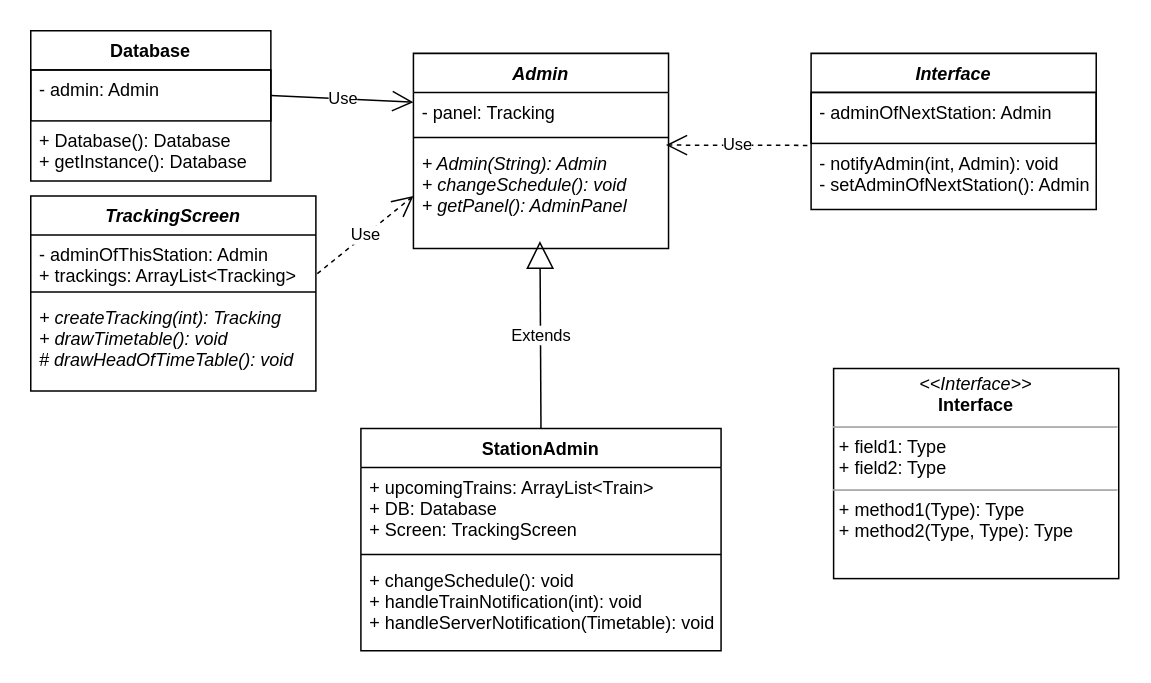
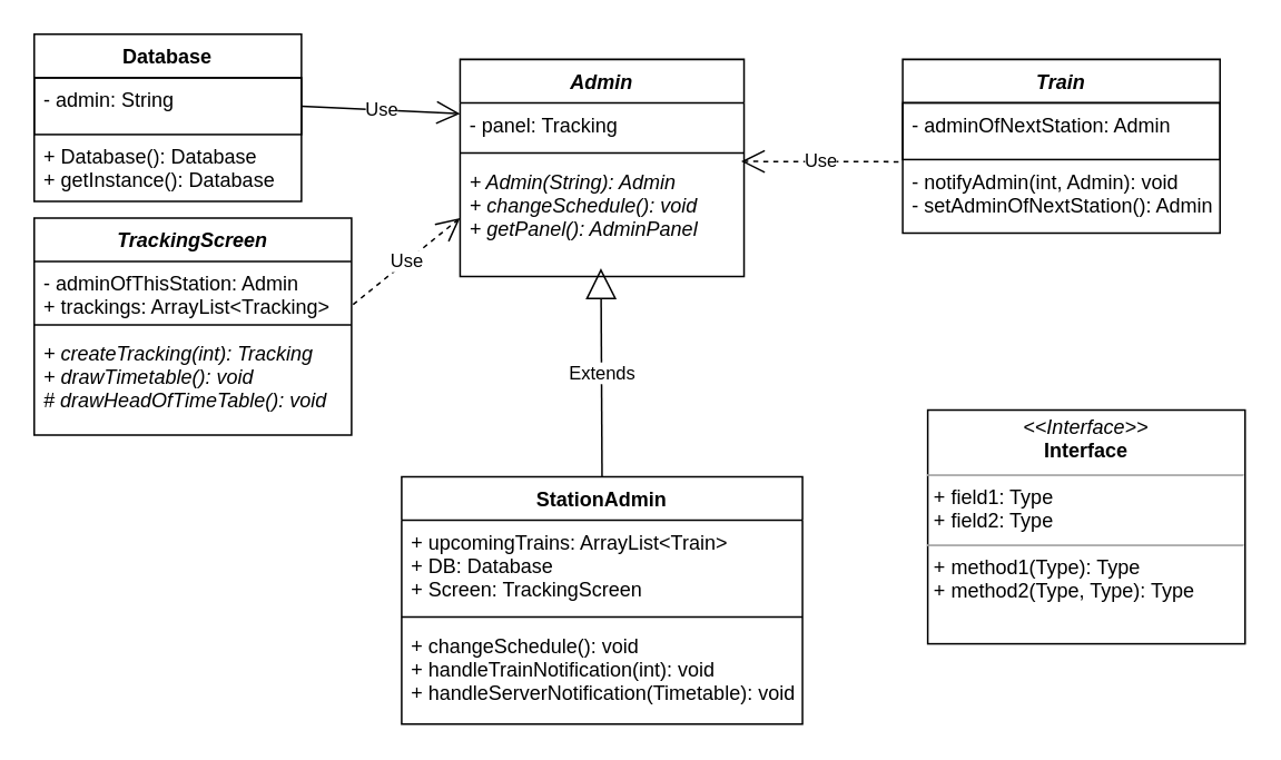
  <mxCell id="0" />
  <mxCell id="1" parent="0" />
  <mxCell id="2" value="&lt;p style=&quot;margin:0px;margin-top:4px;text-align:center;&quot;&gt;&lt;i&gt;&amp;lt;&amp;lt;Interface&amp;gt;&amp;gt;&lt;/i&gt;&lt;br/&gt;&lt;b&gt;Interface&lt;/b&gt;&lt;/p&gt;&lt;hr size=&quot;1&quot;/&gt;&lt;p style=&quot;margin:0px;margin-left:4px;&quot;&gt;+ field1: Type&lt;br/&gt;+ field2: Type&lt;/p&gt;&lt;hr size=&quot;1&quot;/&gt;&lt;p style=&quot;margin:0px;margin-left:4px;&quot;&gt;+ method1(Type): Type&lt;br/&gt;+ method2(Type, Type): Type&lt;/p&gt;" style="verticalAlign=top;align=left;overflow=fill;fontSize=12;fontFamily=Helvetica;html=1;" vertex="1" parent="1"><mxGeometry x="555" y="245" width="190" height="140" as="geometry" /></mxCell>
  <mxCell id="3" value="Admin" style="swimlane;fontStyle=3;align=center;verticalAlign=top;childLayout=stackLayout;horizontal=1;startSize=26;horizontalStack=0;resizeParent=1;resizeParentMax=0;resizeLast=0;collapsible=1;marginBottom=0;" vertex="1" parent="1"><mxGeometry x="275" y="35" width="170" height="130" as="geometry" /></mxCell>
  <mxCell id="4" value="- panel: Tracking" style="text;strokeColor=none;fillColor=none;align=left;verticalAlign=top;spacingLeft=4;spacingRight=4;overflow=hidden;rotatable=0;points=[[0,0.5],[1,0.5]];portConstraint=eastwest;" vertex="1" parent="3"><mxGeometry y="26" width="170" height="26" as="geometry" /></mxCell>
  <mxCell id="5" value="" style="line;strokeWidth=1;fillColor=none;align=left;verticalAlign=middle;spacingTop=-1;spacingLeft=3;spacingRight=3;rotatable=0;labelPosition=right;points=[];portConstraint=eastwest;" vertex="1" parent="3"><mxGeometry y="52" width="170" height="8" as="geometry" /></mxCell>
  <mxCell id="6" value="+ Admin(String): Admin&#10;+ changeSchedule(): void&#10;+ getPanel(): AdminPanel" style="text;strokeColor=none;fillColor=none;align=left;verticalAlign=top;spacingLeft=4;spacingRight=4;overflow=hidden;rotatable=0;points=[[0,0.5],[1,0.5]];portConstraint=eastwest;fontStyle=2" vertex="1" parent="3"><mxGeometry y="60" width="170" height="70" as="geometry" /></mxCell>
  <mxCell id="7" value="StationAdmin" style="swimlane;fontStyle=1;align=center;verticalAlign=top;childLayout=stackLayout;horizontal=1;startSize=26;horizontalStack=0;resizeParent=1;resizeParentMax=0;resizeLast=0;collapsible=1;marginBottom=0;" vertex="1" parent="1"><mxGeometry x="240" y="285" width="240" height="148" as="geometry" /></mxCell>
  <mxCell id="8" value="+ upcomingTrains: ArrayList&lt;Train&gt;&#10;+ DB: Database&#10;+ Screen: TrackingScreen&#10;" style="text;strokeColor=none;fillColor=none;align=left;verticalAlign=top;spacingLeft=4;spacingRight=4;overflow=hidden;rotatable=0;points=[[0,0.5],[1,0.5]];portConstraint=eastwest;" vertex="1" parent="7"><mxGeometry y="26" width="240" height="54" as="geometry" /></mxCell>
  <mxCell id="9" value="" style="line;strokeWidth=1;fillColor=none;align=left;verticalAlign=middle;spacingTop=-1;spacingLeft=3;spacingRight=3;rotatable=0;labelPosition=right;points=[];portConstraint=eastwest;" vertex="1" parent="7"><mxGeometry y="80" width="240" height="8" as="geometry" /></mxCell>
  <mxCell id="10" value="+ changeSchedule(): void&#10;+ handleTrainNotification(int): void&#10;+ handleServerNotification(Timetable): void" style="text;strokeColor=none;fillColor=none;align=left;verticalAlign=top;spacingLeft=4;spacingRight=4;overflow=hidden;rotatable=0;points=[[0,0.5],[1,0.5]];portConstraint=eastwest;" vertex="1" parent="7"><mxGeometry y="88" width="240" height="60" as="geometry" /></mxCell>
  <mxCell id="11" value="Extends" style="endArrow=block;endSize=16;endFill=0;html=1;rounded=0;exitX=0.5;exitY=0;exitDx=0;exitDy=0;entryX=0.496;entryY=0.93;entryDx=0;entryDy=0;entryPerimeter=0;" edge="1" parent="1" source="7" target="6"><mxGeometry width="160" relative="1" as="geometry"><mxPoint x="235" y="225" as="sourcePoint" /><mxPoint x="395" y="225" as="targetPoint" /></mxGeometry></mxCell>
- <mxCell id="12" value="Interface" style="swimlane;fontStyle=3;align=center;verticalAlign=top;childLayout=stackLayout;horizontal=1;startSize=26;horizontalStack=0;resizeParent=1;resizeParentMax=0;resizeLast=0;collapsible=1;marginBottom=0;" vertex="1" parent="1"><mxGeometry x="540" y="35" width="190" height="104" as="geometry" /></mxCell>
+ <mxCell id="12" value="Train" style="swimlane;fontStyle=3;align=center;verticalAlign=top;childLayout=stackLayout;horizontal=1;startSize=26;horizontalStack=0;resizeParent=1;resizeParentMax=0;resizeLast=0;collapsible=1;marginBottom=0;" vertex="1" parent="1"><mxGeometry x="540" y="35" width="190" height="104" as="geometry" /></mxCell>
  <mxCell id="13" value="- adminOfNextStation: Admin" style="text;strokeColor=default;fillColor=none;align=left;verticalAlign=top;spacingLeft=4;spacingRight=4;overflow=hidden;rotatable=0;points=[[0,0.5],[1,0.5]];portConstraint=eastwest;" vertex="1" parent="12"><mxGeometry y="26" width="190" height="34" as="geometry" /></mxCell>
  <mxCell id="14" value="- notifyAdmin(int, Admin): void&#10;- setAdminOfNextStation(): Admin" style="text;strokeColor=none;fillColor=none;align=left;verticalAlign=top;spacingLeft=4;spacingRight=4;overflow=hidden;rotatable=0;points=[[0,0.5],[1,0.5]];portConstraint=eastwest;" vertex="1" parent="12"><mxGeometry y="60" width="190" height="44" as="geometry" /></mxCell>
  <mxCell id="15" value="Use" style="endArrow=open;endSize=12;dashed=1;html=1;rounded=0;exitX=-0.013;exitY=0.03;exitDx=0;exitDy=0;exitPerimeter=0;entryX=0.99;entryY=0.016;entryDx=0;entryDy=0;entryPerimeter=0;" edge="1" parent="1" source="14" target="6"><mxGeometry width="160" relative="1" as="geometry"><mxPoint x="470" y="210" as="sourcePoint" /><mxPoint x="480" y="130" as="targetPoint" /></mxGeometry></mxCell>
  <mxCell id="16" value="Database" style="swimlane;fontStyle=1;align=center;verticalAlign=top;childLayout=stackLayout;horizontal=1;startSize=26;horizontalStack=0;resizeParent=1;resizeParentMax=0;resizeLast=0;collapsible=1;marginBottom=0;strokeColor=default;" vertex="1" parent="1"><mxGeometry x="20" width="160" height="100" as="geometry" y="20" /></mxCell>
- <mxCell id="17" value="- admin: Admin" style="text;strokeColor=default;fillColor=none;align=left;verticalAlign=top;spacingLeft=4;spacingRight=4;overflow=hidden;rotatable=0;points=[[0,0.5],[1,0.5]];portConstraint=eastwest;" vertex="1" parent="16"><mxGeometry y="26" width="160" height="34" as="geometry" /></mxCell>
+ <mxCell id="17" value="- admin: String" style="text;strokeColor=default;fillColor=none;align=left;verticalAlign=top;spacingLeft=4;spacingRight=4;overflow=hidden;rotatable=0;points=[[0,0.5],[1,0.5]];portConstraint=eastwest;" vertex="1" parent="16"><mxGeometry y="26" width="160" height="34" as="geometry" /></mxCell>
  <mxCell id="18" value="+ Database(): Database&#10;+ getInstance(): Database" style="text;strokeColor=none;fillColor=none;align=left;verticalAlign=top;spacingLeft=4;spacingRight=4;overflow=hidden;rotatable=0;points=[[0,0.5],[1,0.5]];portConstraint=eastwest;" vertex="1" parent="16"><mxGeometry y="60" width="160" height="40" as="geometry" /></mxCell>
  <mxCell id="19" value="Use" style="endArrow=open;endSize=12;dashed=0;html=1;rounded=0;exitX=1;exitY=0.5;exitDx=0;exitDy=0;entryX=0;entryY=0.25;entryDx=0;entryDy=0;" edge="1" parent="1" source="17" target="3"><mxGeometry width="160" relative="1" as="geometry"><mxPoint x="130" y="190" as="sourcePoint" /><mxPoint x="290" y="190" as="targetPoint" /></mxGeometry></mxCell>
  <mxCell id="20" value="TrackingScreen" style="swimlane;fontStyle=3;align=center;verticalAlign=top;childLayout=stackLayout;horizontal=1;startSize=26;horizontalStack=0;resizeParent=1;resizeParentMax=0;resizeLast=0;collapsible=1;marginBottom=0;strokeColor=default;" vertex="1" parent="1"><mxGeometry x="20" y="130" width="190" height="130" as="geometry" /></mxCell>
  <mxCell id="21" value="- adminOfThisStation: Admin&#10;+ trackings: ArrayList&lt;Tracking&gt;" style="text;strokeColor=none;fillColor=none;align=left;verticalAlign=top;spacingLeft=4;spacingRight=4;overflow=hidden;rotatable=0;points=[[0,0.5],[1,0.5]];portConstraint=eastwest;" vertex="1" parent="20"><mxGeometry y="26" width="190" height="34" as="geometry" /></mxCell>
  <mxCell id="22" value="" style="line;strokeWidth=1;fillColor=none;align=left;verticalAlign=middle;spacingTop=-1;spacingLeft=3;spacingRight=3;rotatable=0;labelPosition=right;points=[];portConstraint=eastwest;" vertex="1" parent="20"><mxGeometry y="60" width="190" height="8" as="geometry" /></mxCell>
  <mxCell id="23" value="+ createTracking(int): Tracking&#10;+ drawTimetable(): void&#10;# drawHeadOfTimeTable(): void&#10;" style="text;strokeColor=none;fillColor=none;align=left;verticalAlign=top;spacingLeft=4;spacingRight=4;overflow=hidden;rotatable=0;points=[[0,0.5],[1,0.5]];portConstraint=eastwest;fontStyle=2" vertex="1" parent="20"><mxGeometry y="68" width="190" height="62" as="geometry" /></mxCell>
  <mxCell id="24" value="Use" style="endArrow=open;endSize=12;dashed=1;html=1;rounded=0;exitX=1.005;exitY=0.759;exitDx=0;exitDy=0;exitPerimeter=0;entryX=0;entryY=0.5;entryDx=0;entryDy=0;" edge="1" parent="1" source="21" target="6"><mxGeometry width="160" relative="1" as="geometry"><mxPoint x="230" y="200" as="sourcePoint" /><mxPoint x="390" y="200" as="targetPoint" /></mxGeometry></mxCell>
